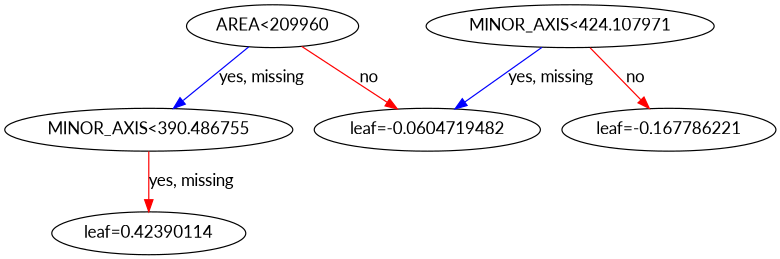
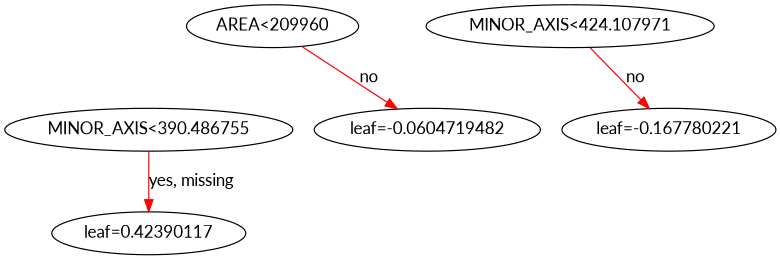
  digraph {
    fontname=Lato
    rankdir=TB
    node [fontname=Lato]
    edge [color="#FF0000" fontname=Lato]
    n1 [label="AREA<209960"]
    n2 [label="MINOR_AXIS<390.486755"]
    n3 [label="leaf=-0.0604719482"]
-   n4 [label="leaf=0.42390114"]
+   n4 [label="leaf=0.42390117"]
    n5 [label="MINOR_AXIS<424.107971"]
-   n6 [label="leaf=-0.167786221"]
-   n1 -> n2 [color="#0000FF" label="yes, missing"]
+   n6 [label="leaf=-0.167780221"]
    n1 -> n3 [label=no]
    n2 -> n4 [label="yes, missing"]
-   n5 -> n3 [color="#0000FF" label="yes, missing"]
    n5 -> n6 [label=no]
  }
